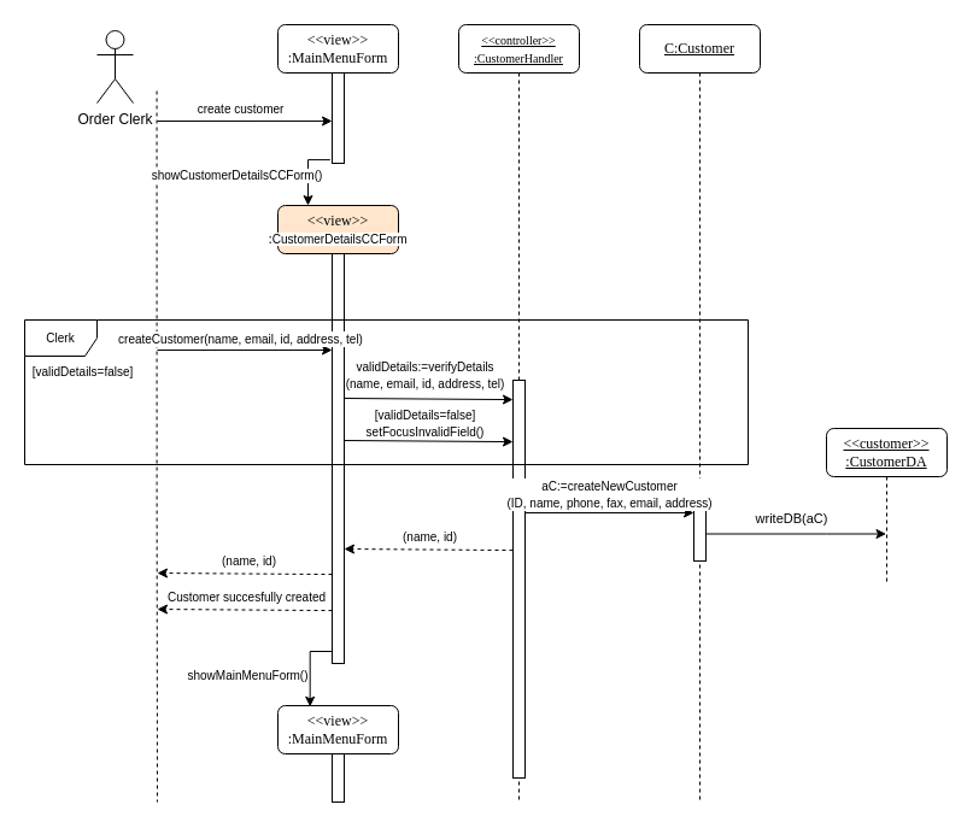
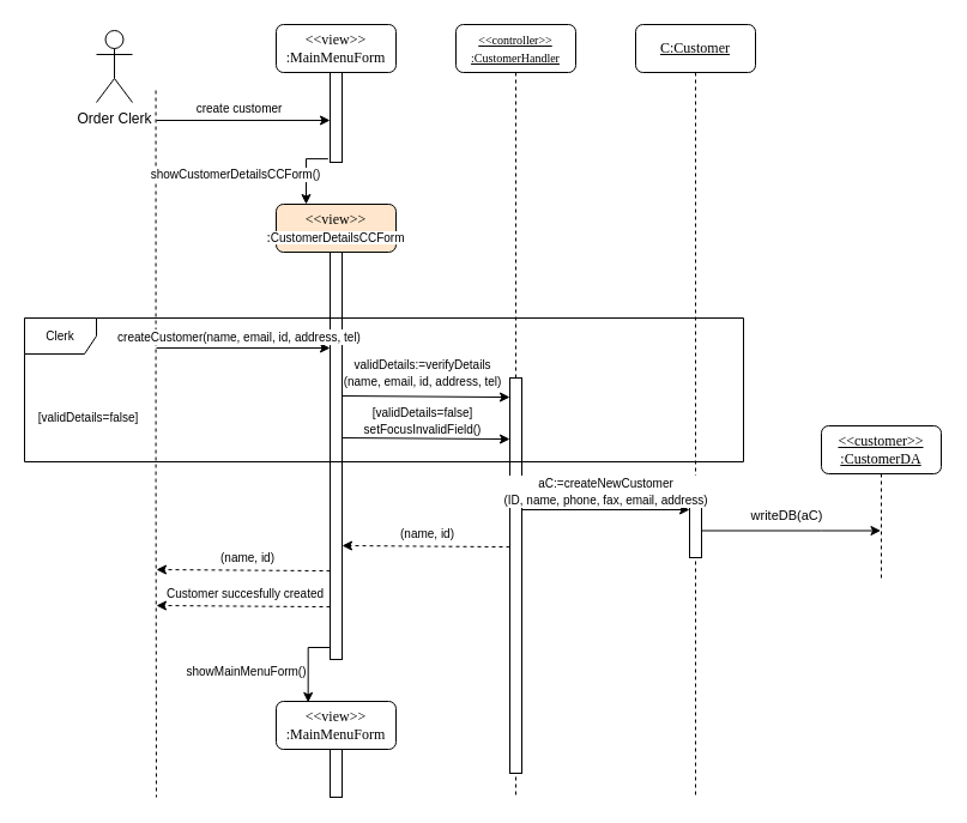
  <mxCell id="0" />
  <mxCell id="1" parent="0" />
  <mxCell id="2" style="edgeStyle=orthogonalEdgeStyle;rounded=0;orthogonalLoop=1;jettySize=auto;html=1;endArrow=none;endFill=0;dashed=1;" parent="1" edge="1"><mxGeometry relative="1" as="geometry"><mxPoint x="130" y="665" as="targetPoint" /><mxPoint x="129.57" y="75" as="sourcePoint" /><Array as="points"><mxPoint x="130" y="400" /><mxPoint x="130" y="400" /></Array></mxGeometry></mxCell>
  <mxCell id="3" value="Order Clerk" style="shape=umlActor;verticalLabelPosition=bottom;verticalAlign=top;html=1;outlineConnect=0;" parent="1" vertex="1"><mxGeometry x="80" y="25" width="30" height="60" as="geometry" /></mxCell>
  <mxCell id="4" value="&lt;u style=&quot;font-size: 10px&quot;&gt;&amp;lt;&amp;lt;controller&amp;gt;&amp;gt;&lt;br&gt;:CustomerHandler&lt;/u&gt;" style="shape=umlLifeline;perimeter=lifelinePerimeter;whiteSpace=wrap;html=1;container=1;collapsible=0;recursiveResize=0;outlineConnect=0;rounded=1;shadow=0;comic=0;labelBackgroundColor=none;strokeWidth=1;fontFamily=Verdana;fontSize=12;align=center;" parent="1" vertex="1"><mxGeometry x="380" y="20" width="100" height="645" as="geometry" /></mxCell>
  <mxCell id="5" value="" style="html=1;points=[];perimeter=orthogonalPerimeter;rounded=0;shadow=0;comic=0;labelBackgroundColor=none;strokeWidth=1;fontFamily=Verdana;fontSize=12;align=center;" parent="4" vertex="1"><mxGeometry x="45" y="295" width="10" height="330" as="geometry" /></mxCell>
  <mxCell id="6" value="" style="endArrow=classic;startArrow=none;html=1;rounded=0;startFill=0;entryX=0;entryY=0.111;entryDx=0;entryDy=0;entryPerimeter=0;dashed=1;" parent="4" edge="1"><mxGeometry width="50" height="50" relative="1" as="geometry"><mxPoint x="45" y="436.085" as="sourcePoint" /><mxPoint x="-95" y="435" as="targetPoint" /></mxGeometry></mxCell>
  <mxCell id="7" value="&lt;span style=&quot;font-size: 10px&quot;&gt;(name, id)&lt;/span&gt;" style="edgeLabel;html=1;align=center;verticalAlign=middle;resizable=0;points=[];" parent="6" vertex="1" connectable="0"><mxGeometry x="-0.101" relative="1" as="geometry"><mxPoint x="-7" y="-11" as="offset" /></mxGeometry></mxCell>
  <mxCell id="8" value="&lt;u&gt;C:Customer&lt;/u&gt;" style="shape=umlLifeline;perimeter=lifelinePerimeter;whiteSpace=wrap;html=1;container=1;collapsible=0;recursiveResize=0;outlineConnect=0;rounded=1;shadow=0;comic=0;labelBackgroundColor=none;strokeWidth=1;fontFamily=Verdana;fontSize=12;align=center;" parent="1" vertex="1"><mxGeometry x="530" y="20" width="100" height="645" as="geometry" /></mxCell>
  <mxCell id="9" value="" style="html=1;points=[];perimeter=orthogonalPerimeter;rounded=0;shadow=0;comic=0;labelBackgroundColor=none;strokeWidth=1;fontFamily=Verdana;fontSize=12;align=center;" parent="8" vertex="1"><mxGeometry x="45" y="400" width="10" height="45" as="geometry" /></mxCell>
  <mxCell id="10" value="" style="endArrow=classic;startArrow=none;html=1;rounded=0;startFill=0;entryX=0;entryY=0.533;entryDx=0;entryDy=0;entryPerimeter=0;" parent="8" edge="1"><mxGeometry width="50" height="50" relative="1" as="geometry"><mxPoint x="-95" y="405" as="sourcePoint" /><mxPoint x="45" y="404.995" as="targetPoint" /></mxGeometry></mxCell>
  <mxCell id="11" value="&lt;span style=&quot;font-size: 10px&quot;&gt;aC:=createNewCustomer&lt;br&gt;(ID, name, phone, fax, email, address)&lt;/span&gt;" style="edgeLabel;html=1;align=center;verticalAlign=middle;resizable=0;points=[];" parent="10" vertex="1" connectable="0"><mxGeometry x="-0.101" relative="1" as="geometry"><mxPoint x="7" y="-15" as="offset" /></mxGeometry></mxCell>
  <mxCell id="12" style="edgeStyle=orthogonalEdgeStyle;rounded=0;orthogonalLoop=1;jettySize=auto;html=1;" parent="8" source="9" edge="1"><mxGeometry relative="1" as="geometry"><mxPoint x="204.5" y="422.5" as="targetPoint" /><Array as="points"><mxPoint x="155" y="423" /><mxPoint x="155" y="423" /></Array></mxGeometry></mxCell>
  <mxCell id="13" value="writeDB(aC)" style="edgeLabel;html=1;align=center;verticalAlign=middle;resizable=0;points=[];" parent="12" vertex="1" connectable="0"><mxGeometry x="-0.129" y="1" relative="1" as="geometry"><mxPoint x="5" y="-12" as="offset" /></mxGeometry></mxCell>
  <mxCell id="14" value="" style="endArrow=classic;startArrow=none;html=1;rounded=0;startFill=0;entryX=0;entryY=0.533;entryDx=0;entryDy=0;entryPerimeter=0;" parent="1" target="19" edge="1"><mxGeometry width="50" height="50" relative="1" as="geometry"><mxPoint x="130" y="100" as="sourcePoint" /><mxPoint x="279.5" y="100" as="targetPoint" /></mxGeometry></mxCell>
  <mxCell id="15" value="&lt;span style=&quot;font-size: 10px&quot;&gt;create customer&lt;/span&gt;" style="edgeLabel;html=1;align=center;verticalAlign=middle;resizable=0;points=[];" parent="14" vertex="1" connectable="0"><mxGeometry x="-0.101" relative="1" as="geometry"><mxPoint x="4" y="-10" as="offset" /></mxGeometry></mxCell>
  <mxCell id="16" value="&lt;span style=&quot;font-family: &amp;#34;verdana&amp;#34; ; font-size: 12px&quot;&gt;&amp;lt;&amp;lt;view&amp;gt;&amp;gt;&lt;/span&gt;&lt;br style=&quot;font-family: &amp;#34;verdana&amp;#34; ; font-size: 12px&quot;&gt;&lt;span style=&quot;font-family: &amp;#34;verdana&amp;#34; ; font-size: 12px&quot;&gt;:MainMenuForm&lt;/span&gt;" style="rounded=1;whiteSpace=wrap;html=1;fontSize=10;" parent="1" vertex="1"><mxGeometry x="230" y="20" width="100" height="40" as="geometry" /></mxCell>
  <mxCell id="17" style="edgeStyle=orthogonalEdgeStyle;rounded=0;orthogonalLoop=1;jettySize=auto;html=1;fontSize=10;startArrow=none;startFill=0;endArrow=classic;endFill=1;exitX=-0.167;exitY=0.962;exitDx=0;exitDy=0;exitPerimeter=0;entryX=0.25;entryY=0;entryDx=0;entryDy=0;entryPerimeter=0;" parent="1" source="19" target="20" edge="1"><mxGeometry relative="1" as="geometry"><mxPoint x="255" y="375" as="targetPoint" /><Array as="points"><mxPoint x="255" y="132" /></Array></mxGeometry></mxCell>
  <mxCell id="18" value="showCustomerDetailsCCForm()" style="edgeLabel;html=1;align=center;verticalAlign=middle;resizable=0;points=[];fontSize=10;" parent="17" vertex="1" connectable="0"><mxGeometry x="0.012" y="1" relative="1" as="geometry"><mxPoint x="-61" y="3" as="offset" /></mxGeometry></mxCell>
  <mxCell id="19" value="" style="html=1;points=[];perimeter=orthogonalPerimeter;rounded=0;shadow=0;comic=0;labelBackgroundColor=none;strokeWidth=1;fontFamily=Verdana;fontSize=12;align=center;" parent="1" vertex="1"><mxGeometry x="275" y="60" width="10" height="75" as="geometry" /></mxCell>
  <mxCell id="20" value="&lt;span style=&quot;font-family: &amp;#34;verdana&amp;#34; ; font-size: 12px&quot;&gt;&amp;lt;&amp;lt;view&amp;gt;&amp;gt;&lt;/span&gt;&lt;br style=&quot;font-family: &amp;#34;verdana&amp;#34; ; font-size: 12px&quot;&gt;&lt;span style=&quot;font-family: &amp;#34;verdana&amp;#34; ; font-size: 12px&quot;&gt;:&lt;/span&gt;&lt;span style=&quot;background-color: rgb(255 , 255 , 255)&quot;&gt;CustomerDetailsCCForm&lt;/span&gt;" style="rounded=1;whiteSpace=wrap;html=1;fontSize=10;fillColor=#ffe6cc;" parent="1" vertex="1"><mxGeometry x="230" y="170" width="100" height="40" as="geometry" /></mxCell>
  <mxCell id="21" value="" style="html=1;points=[];perimeter=orthogonalPerimeter;rounded=0;shadow=0;comic=0;labelBackgroundColor=none;strokeWidth=1;fontFamily=Verdana;fontSize=12;align=center;" parent="1" vertex="1"><mxGeometry x="275" y="210" width="10" height="340" as="geometry" /></mxCell>
  <mxCell id="22" value="&lt;u&gt;&amp;lt;&amp;lt;customer&amp;gt;&amp;gt;&lt;br&gt;:CustomerDA&lt;br&gt;&lt;/u&gt;" style="shape=umlLifeline;perimeter=lifelinePerimeter;whiteSpace=wrap;html=1;container=1;collapsible=0;recursiveResize=0;outlineConnect=0;rounded=1;shadow=0;comic=0;labelBackgroundColor=none;strokeWidth=1;fontFamily=Verdana;fontSize=12;align=center;" parent="1" vertex="1"><mxGeometry x="685" y="355" width="100" height="130" as="geometry" /></mxCell>
  <mxCell id="23" value="&lt;span style=&quot;font-family: &amp;#34;verdana&amp;#34; ; font-size: 12px&quot;&gt;&amp;lt;&amp;lt;view&amp;gt;&amp;gt;&lt;/span&gt;&lt;br style=&quot;font-family: &amp;#34;verdana&amp;#34; ; font-size: 12px&quot;&gt;&lt;span style=&quot;font-family: &amp;#34;verdana&amp;#34; ; font-size: 12px&quot;&gt;:MainMenuForm&lt;/span&gt;" style="rounded=1;whiteSpace=wrap;html=1;fontSize=10;" parent="1" vertex="1"><mxGeometry x="230" y="585.01" width="100" height="40" as="geometry" /></mxCell>
  <mxCell id="24" style="edgeStyle=orthogonalEdgeStyle;rounded=0;orthogonalLoop=1;jettySize=auto;html=1;fontSize=10;startArrow=none;startFill=0;endArrow=classic;endFill=1;exitX=-0.167;exitY=0.962;exitDx=0;exitDy=0;exitPerimeter=0;entryX=0.25;entryY=0;entryDx=0;entryDy=0;entryPerimeter=0;" parent="1" edge="1"><mxGeometry relative="1" as="geometry"><mxPoint x="256.67" y="585.84" as="targetPoint" /><mxPoint x="275" y="540.01" as="sourcePoint" /><Array as="points"><mxPoint x="256.67" y="539.84" /></Array></mxGeometry></mxCell>
  <mxCell id="25" value="showMainMenuForm()" style="edgeLabel;html=1;align=center;verticalAlign=middle;resizable=0;points=[];fontSize=10;" parent="24" vertex="1" connectable="0"><mxGeometry x="0.012" y="1" relative="1" as="geometry"><mxPoint x="-53" y="6" as="offset" /></mxGeometry></mxCell>
  <mxCell id="26" value="" style="html=1;points=[];perimeter=orthogonalPerimeter;rounded=0;shadow=0;comic=0;labelBackgroundColor=none;strokeWidth=1;fontFamily=Verdana;fontSize=12;align=center;" parent="1" vertex="1"><mxGeometry x="275" y="625.01" width="10" height="39.99" as="geometry" /></mxCell>
  <mxCell id="27" value="" style="endArrow=classic;startArrow=none;html=1;rounded=0;startFill=0;entryX=0;entryY=0.533;entryDx=0;entryDy=0;entryPerimeter=0;" parent="1" edge="1"><mxGeometry width="50" height="50" relative="1" as="geometry"><mxPoint x="130" y="290.02" as="sourcePoint" /><mxPoint x="275" y="289.995" as="targetPoint" /></mxGeometry></mxCell>
  <mxCell id="28" value="&lt;span style=&quot;font-size: 10px&quot;&gt;createCustomer(name, email, id, address, tel)&lt;/span&gt;" style="edgeLabel;html=1;align=center;verticalAlign=middle;resizable=0;points=[];" parent="27" vertex="1" connectable="0"><mxGeometry x="-0.101" relative="1" as="geometry"><mxPoint x="4" y="-10" as="offset" /></mxGeometry></mxCell>
  <mxCell id="29" value="Clerk" style="shape=umlFrame;whiteSpace=wrap;html=1;fontSize=10;" parent="1" vertex="1"><mxGeometry x="20" y="265" width="600" height="120" as="geometry" /></mxCell>
  <mxCell id="30" value="" style="endArrow=classic;startArrow=none;html=1;rounded=0;startFill=0;entryX=0;entryY=0.111;entryDx=0;entryDy=0;entryPerimeter=0;" parent="1" edge="1"><mxGeometry width="50" height="50" relative="1" as="geometry"><mxPoint x="285" y="330" as="sourcePoint" /><mxPoint x="425" y="331.085" as="targetPoint" /></mxGeometry></mxCell>
  <mxCell id="31" value="&lt;span style=&quot;font-size: 10px&quot;&gt;validDetails:=verifyDetails&lt;br&gt;(name, email, id, address, tel)&lt;/span&gt;" style="edgeLabel;html=1;align=center;verticalAlign=middle;resizable=0;points=[];" parent="30" vertex="1" connectable="0"><mxGeometry x="-0.101" relative="1" as="geometry"><mxPoint x="4" y="-20" as="offset" /></mxGeometry></mxCell>
  <mxCell id="32" value="" style="endArrow=classic;startArrow=none;html=1;rounded=0;startFill=0;entryX=0;entryY=0.111;entryDx=0;entryDy=0;entryPerimeter=0;" parent="1" edge="1"><mxGeometry width="50" height="50" relative="1" as="geometry"><mxPoint x="285" y="365" as="sourcePoint" /><mxPoint x="425" y="366.085" as="targetPoint" /></mxGeometry></mxCell>
  <mxCell id="33" value="&lt;span style=&quot;font-size: 10px&quot;&gt;[validDetails=false]&lt;br&gt;setFocusInvalidField()&lt;/span&gt;" style="edgeLabel;html=1;align=center;verticalAlign=middle;resizable=0;points=[];" parent="32" vertex="1" connectable="0"><mxGeometry x="-0.101" relative="1" as="geometry"><mxPoint x="4" y="-15" as="offset" /></mxGeometry></mxCell>
- <mxCell id="34" value="&lt;span style=&quot;font-size: 10px ; background-color: rgb(255 , 255 , 255)&quot;&gt;[validDetails=false]&lt;/span&gt;" style="text;html=1;align=center;verticalAlign=middle;resizable=0;points=[];autosize=1;strokeColor=none;fillColor=none;" parent="1" vertex="1"><mxGeometry x="20" y="295" width="95" height="25" as="geometry" /></mxCell>
+ <mxCell id="34" value="&lt;span style=&quot;font-size: 10px ; background-color: rgb(255 , 255 , 255)&quot;&gt;[validDetails=false]&lt;/span&gt;" style="text;html=1;align=center;verticalAlign=middle;resizable=0;points=[];autosize=1;strokeColor=none;fillColor=none;" parent="1" vertex="1"><mxGeometry x="25" y="335" width="95" height="25" as="geometry" /></mxCell>
  <mxCell id="35" value="" style="endArrow=classic;startArrow=none;html=1;rounded=0;startFill=0;dashed=1;" parent="1" edge="1"><mxGeometry width="50" height="50" relative="1" as="geometry"><mxPoint x="275" y="506.085" as="sourcePoint" /><mxPoint x="130" y="505" as="targetPoint" /></mxGeometry></mxCell>
  <mxCell id="36" value="&lt;span style=&quot;font-size: 10px&quot;&gt;Customer succesfully created&lt;/span&gt;" style="edgeLabel;html=1;align=center;verticalAlign=middle;resizable=0;points=[];" parent="35" vertex="1" connectable="0"><mxGeometry x="-0.101" relative="1" as="geometry"><mxPoint x="-7" y="-11" as="offset" /></mxGeometry></mxCell>
  <mxCell id="37" value="" style="endArrow=classic;startArrow=none;html=1;rounded=0;startFill=0;dashed=1;" parent="1" edge="1"><mxGeometry width="50" height="50" relative="1" as="geometry"><mxPoint x="275" y="476.085" as="sourcePoint" /><mxPoint x="130" y="475" as="targetPoint" /></mxGeometry></mxCell>
  <mxCell id="38" value="&lt;span style=&quot;font-size: 10px&quot;&gt;(name, id)&lt;/span&gt;" style="edgeLabel;html=1;align=center;verticalAlign=middle;resizable=0;points=[];" parent="37" vertex="1" connectable="0"><mxGeometry x="-0.101" relative="1" as="geometry"><mxPoint x="-5" y="-11" as="offset" /></mxGeometry></mxCell>
